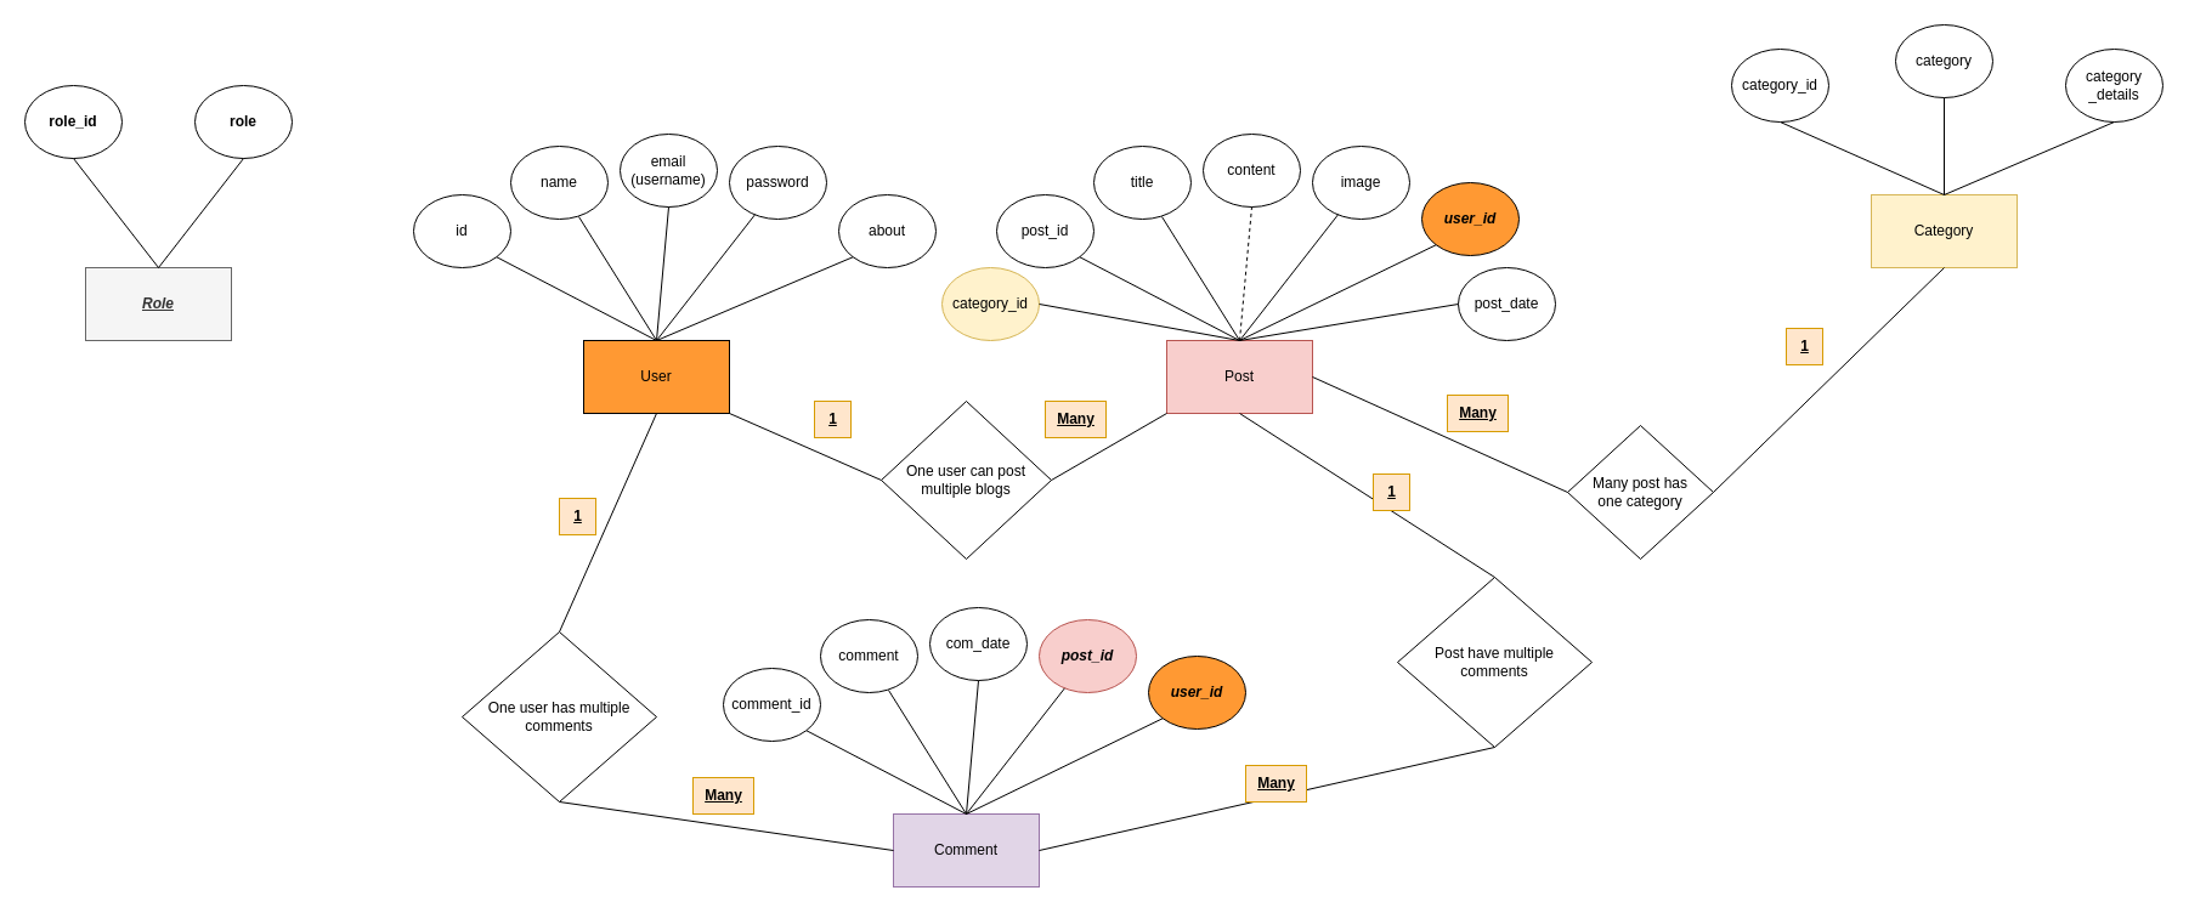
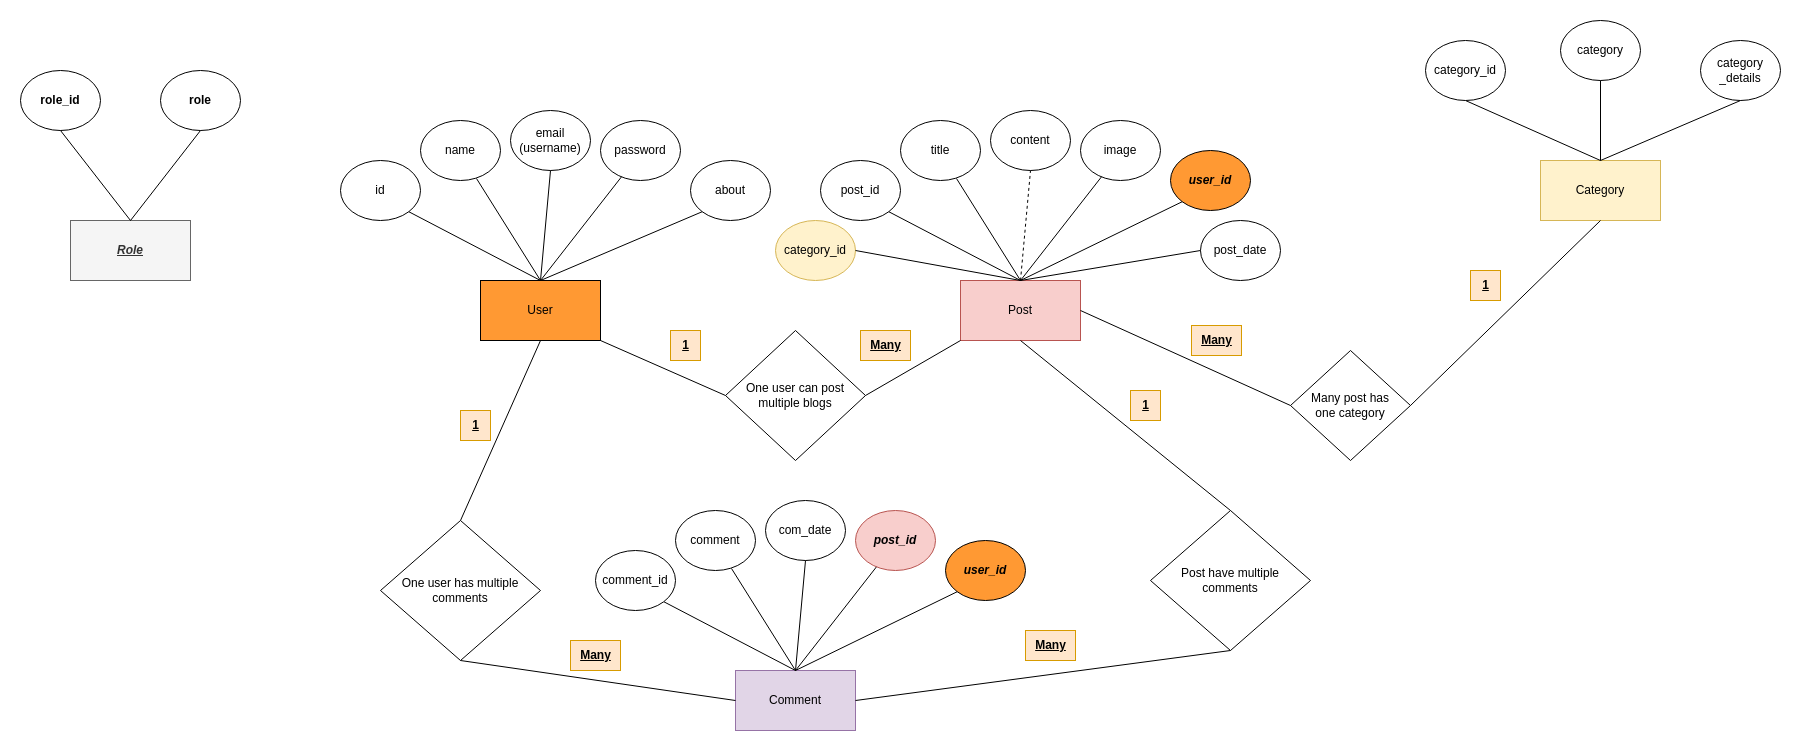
  <mxCell id="0" />
  <mxCell id="1" parent="0" />
  <mxCell id="2" value="User" style="rounded=0;whiteSpace=wrap;html=1;strokeColor=default;fillColor=#FF9933;" parent="1" vertex="1"><mxGeometry x="480" y="280" width="120" height="60" as="geometry" /></mxCell>
  <mxCell id="3" value="id" style="ellipse;whiteSpace=wrap;html=1;" parent="1" vertex="1"><mxGeometry x="340" y="160" width="80" height="60" as="geometry" /></mxCell>
  <mxCell id="4" value="" style="endArrow=none;html=1;rounded=0;entryX=1;entryY=1;entryDx=0;entryDy=0;exitX=0.5;exitY=0;exitDx=0;exitDy=0;" parent="1" source="2" target="3" edge="1"><mxGeometry width="50" height="50" relative="1" as="geometry"><mxPoint x="410" y="270" as="sourcePoint" /><mxPoint x="460" y="220" as="targetPoint" /></mxGeometry></mxCell>
  <mxCell id="5" value="" style="endArrow=none;html=1;rounded=0;entryX=0.7;entryY=0.967;entryDx=0;entryDy=0;exitX=0.5;exitY=0;exitDx=0;exitDy=0;entryPerimeter=0;" parent="1" source="2" target="6" edge="1"><mxGeometry width="50" height="50" relative="1" as="geometry"><mxPoint x="620" y="260" as="sourcePoint" /><mxPoint x="540" y="200" as="targetPoint" /></mxGeometry></mxCell>
  <mxCell id="6" value="name" style="ellipse;whiteSpace=wrap;html=1;" parent="1" vertex="1"><mxGeometry x="420" y="120" width="80" height="60" as="geometry" /></mxCell>
  <mxCell id="7" value="email (username)" style="ellipse;whiteSpace=wrap;html=1;" parent="1" vertex="1"><mxGeometry x="510" y="110" width="80" height="60" as="geometry" /></mxCell>
  <mxCell id="8" value="" style="endArrow=none;html=1;rounded=0;exitX=0.5;exitY=0;exitDx=0;exitDy=0;entryX=0.5;entryY=1;entryDx=0;entryDy=0;" parent="1" source="2" target="7" edge="1"><mxGeometry width="50" height="50" relative="1" as="geometry"><mxPoint x="540" y="280" as="sourcePoint" /><mxPoint x="550" y="180" as="targetPoint" /></mxGeometry></mxCell>
  <mxCell id="9" value="" style="endArrow=none;html=1;rounded=0;entryX=0.275;entryY=0.917;entryDx=0;entryDy=0;exitX=0.5;exitY=0;exitDx=0;exitDy=0;entryPerimeter=0;" parent="1" source="2" target="10" edge="1"><mxGeometry width="50" height="50" relative="1" as="geometry"><mxPoint x="630" y="280" as="sourcePoint" /><mxPoint x="720" y="190" as="targetPoint" /></mxGeometry></mxCell>
  <mxCell id="10" value="password" style="ellipse;whiteSpace=wrap;html=1;" parent="1" vertex="1"><mxGeometry x="600" y="120" width="80" height="60" as="geometry" /></mxCell>
  <mxCell id="11" value="about" style="ellipse;whiteSpace=wrap;html=1;" parent="1" vertex="1"><mxGeometry x="690" y="160" width="80" height="60" as="geometry" /></mxCell>
  <mxCell id="12" value="" style="endArrow=none;html=1;rounded=0;entryX=0;entryY=1;entryDx=0;entryDy=0;exitX=0.5;exitY=0;exitDx=0;exitDy=0;" parent="1" source="2" target="11" edge="1"><mxGeometry width="50" height="50" relative="1" as="geometry"><mxPoint x="630" y="290" as="sourcePoint" /><mxPoint x="810" y="200" as="targetPoint" /></mxGeometry></mxCell>
  <mxCell id="13" value="Post" style="rounded=0;whiteSpace=wrap;html=1;fillColor=#f8cecc;strokeColor=#b85450;" parent="1" vertex="1"><mxGeometry x="960" y="280" width="120" height="60" as="geometry" /></mxCell>
  <mxCell id="14" value="post_id" style="ellipse;whiteSpace=wrap;html=1;" parent="1" vertex="1"><mxGeometry x="820" y="160" width="80" height="60" as="geometry" /></mxCell>
  <mxCell id="15" value="" style="endArrow=none;html=1;rounded=0;entryX=1;entryY=1;entryDx=0;entryDy=0;exitX=0.5;exitY=0;exitDx=0;exitDy=0;" parent="1" source="13" target="14" edge="1"><mxGeometry width="50" height="50" relative="1" as="geometry"><mxPoint x="890" y="270" as="sourcePoint" /><mxPoint x="940" y="220" as="targetPoint" /></mxGeometry></mxCell>
  <mxCell id="16" value="" style="endArrow=none;html=1;rounded=0;entryX=0.7;entryY=0.967;entryDx=0;entryDy=0;exitX=0.5;exitY=0;exitDx=0;exitDy=0;entryPerimeter=0;" parent="1" source="13" target="17" edge="1"><mxGeometry width="50" height="50" relative="1" as="geometry"><mxPoint x="1100" y="260" as="sourcePoint" /><mxPoint x="1020" y="200" as="targetPoint" /></mxGeometry></mxCell>
  <mxCell id="17" value="title" style="ellipse;whiteSpace=wrap;html=1;" parent="1" vertex="1"><mxGeometry x="900" y="120" width="80" height="60" as="geometry" /></mxCell>
  <mxCell id="18" value="content" style="ellipse;whiteSpace=wrap;html=1;" parent="1" vertex="1"><mxGeometry x="990" y="110" width="80" height="60" as="geometry" /></mxCell>
  <mxCell id="19" value="" style="endArrow=none;html=1;rounded=0;exitX=0.5;exitY=0;exitDx=0;exitDy=0;entryX=0.5;entryY=1;entryDx=0;entryDy=0;dashed=1;" parent="1" source="13" target="18" edge="1"><mxGeometry width="50" height="50" relative="1" as="geometry"><mxPoint x="1020" y="280" as="sourcePoint" /><mxPoint x="1030" y="180" as="targetPoint" /></mxGeometry></mxCell>
  <mxCell id="20" value="" style="endArrow=none;html=1;rounded=0;entryX=0.275;entryY=0.917;entryDx=0;entryDy=0;exitX=0.5;exitY=0;exitDx=0;exitDy=0;entryPerimeter=0;" parent="1" source="13" target="21" edge="1"><mxGeometry width="50" height="50" relative="1" as="geometry"><mxPoint x="1110" y="280" as="sourcePoint" /><mxPoint x="1200" y="190" as="targetPoint" /></mxGeometry></mxCell>
  <mxCell id="21" value="image" style="ellipse;whiteSpace=wrap;html=1;" parent="1" vertex="1"><mxGeometry x="1080" y="120" width="80" height="60" as="geometry" /></mxCell>
  <mxCell id="22" value="&lt;b&gt;&lt;i&gt;user_id&lt;/i&gt;&lt;/b&gt;" style="ellipse;whiteSpace=wrap;html=1;fillColor=#FF9933;" parent="1" vertex="1"><mxGeometry x="1170" y="150" width="80" height="60" as="geometry" /></mxCell>
  <mxCell id="23" value="" style="endArrow=none;html=1;rounded=0;entryX=0;entryY=1;entryDx=0;entryDy=0;exitX=0.5;exitY=0;exitDx=0;exitDy=0;" parent="1" source="13" target="22" edge="1"><mxGeometry width="50" height="50" relative="1" as="geometry"><mxPoint x="1110" y="290" as="sourcePoint" /><mxPoint x="1290" y="200" as="targetPoint" /></mxGeometry></mxCell>
  <mxCell id="24" value="One user can post multiple blogs" style="rhombus;whiteSpace=wrap;html=1;" parent="1" vertex="1"><mxGeometry x="725" y="330" width="140" height="130" as="geometry" /></mxCell>
  <mxCell id="25" value="" style="endArrow=none;html=1;rounded=0;entryX=1;entryY=1;entryDx=0;entryDy=0;exitX=0;exitY=0.5;exitDx=0;exitDy=0;" parent="1" source="24" target="2" edge="1"><mxGeometry width="50" height="50" relative="1" as="geometry"><mxPoint x="660" y="380" as="sourcePoint" /><mxPoint x="710" y="330" as="targetPoint" /></mxGeometry></mxCell>
  <mxCell id="26" value="" style="endArrow=none;html=1;rounded=0;entryX=0;entryY=1;entryDx=0;entryDy=0;exitX=1;exitY=0.5;exitDx=0;exitDy=0;" parent="1" source="24" target="13" edge="1"><mxGeometry width="50" height="50" relative="1" as="geometry"><mxPoint x="860" y="410" as="sourcePoint" /><mxPoint x="910" y="360" as="targetPoint" /></mxGeometry></mxCell>
  <mxCell id="27" value="&lt;b&gt;&lt;u&gt;1&lt;/u&gt;&lt;/b&gt;" style="text;html=1;align=center;verticalAlign=middle;resizable=0;points=[];autosize=1;strokeColor=#d79b00;fillColor=#ffe6cc;" parent="1" vertex="1"><mxGeometry x="670" y="330" width="30" height="30" as="geometry" /></mxCell>
  <mxCell id="28" value="&lt;b&gt;&lt;u&gt;Many&lt;/u&gt;&lt;/b&gt;" style="text;html=1;align=center;verticalAlign=middle;resizable=0;points=[];autosize=1;strokeColor=#d79b00;fillColor=#ffe6cc;" parent="1" vertex="1"><mxGeometry x="860" y="330" width="50" height="30" as="geometry" /></mxCell>
  <mxCell id="29" value="post_date" style="ellipse;whiteSpace=wrap;html=1;" parent="1" vertex="1"><mxGeometry x="1200" y="220" width="80" height="60" as="geometry" /></mxCell>
  <mxCell id="30" value="" style="endArrow=none;html=1;rounded=0;entryX=0;entryY=0.5;entryDx=0;entryDy=0;exitX=0.5;exitY=0;exitDx=0;exitDy=0;" parent="1" source="13" target="29" edge="1"><mxGeometry width="50" height="50" relative="1" as="geometry"><mxPoint x="1140" y="380" as="sourcePoint" /><mxPoint x="1320" y="290" as="targetPoint" /></mxGeometry></mxCell>
  <mxCell id="31" value="Comment" style="rounded=0;whiteSpace=wrap;html=1;fillColor=#e1d5e7;strokeColor=#9673a6;" parent="1" vertex="1"><mxGeometry x="735" y="670" width="120" height="60" as="geometry" /></mxCell>
  <mxCell id="32" value="" style="endArrow=none;html=1;rounded=0;entryX=1;entryY=1;entryDx=0;entryDy=0;exitX=0.5;exitY=0;exitDx=0;exitDy=0;" parent="1" source="31" target="41" edge="1"><mxGeometry width="50" height="50" relative="1" as="geometry"><mxPoint x="665" y="660" as="sourcePoint" /><mxPoint x="715" y="610" as="targetPoint" /></mxGeometry></mxCell>
  <mxCell id="33" value="" style="endArrow=none;html=1;rounded=0;entryX=0.7;entryY=0.967;entryDx=0;entryDy=0;exitX=0.5;exitY=0;exitDx=0;exitDy=0;entryPerimeter=0;" parent="1" source="31" target="34" edge="1"><mxGeometry width="50" height="50" relative="1" as="geometry"><mxPoint x="875" y="650" as="sourcePoint" /><mxPoint x="795" y="590" as="targetPoint" /></mxGeometry></mxCell>
  <mxCell id="34" value="comment" style="ellipse;whiteSpace=wrap;html=1;" parent="1" vertex="1"><mxGeometry x="675" y="510" width="80" height="60" as="geometry" /></mxCell>
  <mxCell id="35" value="com_date" style="ellipse;whiteSpace=wrap;html=1;" parent="1" vertex="1"><mxGeometry x="765" y="500" width="80" height="60" as="geometry" /></mxCell>
  <mxCell id="36" value="" style="endArrow=none;html=1;rounded=0;exitX=0.5;exitY=0;exitDx=0;exitDy=0;entryX=0.5;entryY=1;entryDx=0;entryDy=0;" parent="1" source="31" target="35" edge="1"><mxGeometry width="50" height="50" relative="1" as="geometry"><mxPoint x="795" y="670" as="sourcePoint" /><mxPoint x="805" y="570" as="targetPoint" /></mxGeometry></mxCell>
  <mxCell id="37" value="" style="endArrow=none;html=1;rounded=0;entryX=0.275;entryY=0.917;entryDx=0;entryDy=0;exitX=0.5;exitY=0;exitDx=0;exitDy=0;entryPerimeter=0;" parent="1" source="31" target="38" edge="1"><mxGeometry width="50" height="50" relative="1" as="geometry"><mxPoint x="885" y="670" as="sourcePoint" /><mxPoint x="975" y="580" as="targetPoint" /></mxGeometry></mxCell>
  <mxCell id="38" value="&lt;b&gt;&lt;i&gt;post_id&lt;/i&gt;&lt;/b&gt;" style="ellipse;whiteSpace=wrap;html=1;fillColor=#f8cecc;strokeColor=#b85450;" parent="1" vertex="1"><mxGeometry x="855" y="510" width="80" height="60" as="geometry" /></mxCell>
  <mxCell id="39" value="&lt;b&gt;&lt;i&gt;user_id&lt;/i&gt;&lt;/b&gt;" style="ellipse;whiteSpace=wrap;html=1;fillColor=#FF9933;" parent="1" vertex="1"><mxGeometry x="945" y="540" width="80" height="60" as="geometry" /></mxCell>
  <mxCell id="40" value="" style="endArrow=none;html=1;rounded=0;entryX=0;entryY=1;entryDx=0;entryDy=0;exitX=0.5;exitY=0;exitDx=0;exitDy=0;" parent="1" source="31" target="39" edge="1"><mxGeometry width="50" height="50" relative="1" as="geometry"><mxPoint x="885" y="680" as="sourcePoint" /><mxPoint x="1065" y="590" as="targetPoint" /></mxGeometry></mxCell>
  <mxCell id="41" value="comment_id" style="ellipse;whiteSpace=wrap;html=1;" parent="1" vertex="1"><mxGeometry x="595" y="550" width="80" height="60" as="geometry" /></mxCell>
  <mxCell id="42" value="One user has multiple comments" style="rhombus;whiteSpace=wrap;html=1;" parent="1" vertex="1"><mxGeometry y="520" width="160" height="140" as="geometry" x="380" /></mxCell>
  <mxCell id="43" value="" style="endArrow=none;html=1;rounded=0;entryX=0.5;entryY=1;entryDx=0;entryDy=0;exitX=0.5;exitY=0;exitDx=0;exitDy=0;" parent="1" source="42" target="2" edge="1"><mxGeometry width="50" height="50" relative="1" as="geometry"><mxPoint x="245" y="450" as="sourcePoint" /><mxPoint x="255" y="400" as="targetPoint" /></mxGeometry></mxCell>
  <mxCell id="44" value="" style="endArrow=none;html=1;rounded=0;entryX=0;entryY=0.5;entryDx=0;entryDy=0;exitX=0.5;exitY=1;exitDx=0;exitDy=0;" parent="1" source="42" target="31" edge="1"><mxGeometry width="50" height="50" relative="1" as="geometry"><mxPoint x="915" y="850" as="sourcePoint" /><mxPoint x="685" y="580" as="targetPoint" /></mxGeometry></mxCell>
  <mxCell id="45" value="" style="endArrow=none;html=1;rounded=0;entryX=1;entryY=0.5;entryDx=0;entryDy=0;exitX=0.5;exitY=1;exitDx=0;exitDy=0;" parent="1" source="46" target="31" edge="1"><mxGeometry width="50" height="50" relative="1" as="geometry"><mxPoint x="1715" y="810" as="sourcePoint" /><mxPoint x="1535" y="660" as="targetPoint" /></mxGeometry></mxCell>
- <mxCell id="46" value="Post have multiple &lt;br&gt;comments" style="rhombus;whiteSpace=wrap;html=1;" parent="1" vertex="1"><mxGeometry x="1150" y="475" width="160" height="140" as="geometry" /></mxCell>
+ <mxCell id="46" value="Post have multiple &lt;br&gt;comments" style="rhombus;whiteSpace=wrap;html=1;" parent="1" vertex="1"><mxGeometry x="1150" y="510" width="160" height="140" as="geometry" /></mxCell>
  <mxCell id="47" value="" style="endArrow=none;html=1;rounded=0;entryX=0.5;entryY=1;entryDx=0;entryDy=0;exitX=0.5;exitY=0;exitDx=0;exitDy=0;" parent="1" source="46" target="13" edge="1"><mxGeometry width="50" height="50" relative="1" as="geometry"><mxPoint x="1045" y="410" as="sourcePoint" /><mxPoint x="1340" y="300" as="targetPoint" /></mxGeometry></mxCell>
  <mxCell id="48" value="&lt;b&gt;&lt;u&gt;1&lt;/u&gt;&lt;/b&gt;" style="text;html=1;align=center;verticalAlign=middle;resizable=0;points=[];autosize=1;strokeColor=#d79b00;fillColor=#ffe6cc;" parent="1" vertex="1"><mxGeometry x="460" y="410" width="30" height="30" as="geometry" /></mxCell>
  <mxCell id="49" value="&lt;b&gt;&lt;u&gt;Many&lt;/u&gt;&lt;/b&gt;" style="text;html=1;align=center;verticalAlign=middle;resizable=0;points=[];autosize=1;strokeColor=#d79b00;fillColor=#ffe6cc;" parent="1" vertex="1"><mxGeometry x="570" y="640" width="50" height="30" as="geometry" /></mxCell>
  <mxCell id="50" value="&lt;b&gt;&lt;u&gt;1&lt;/u&gt;&lt;/b&gt;" style="text;html=1;align=center;verticalAlign=middle;resizable=0;points=[];autosize=1;strokeColor=#d79b00;fillColor=#ffe6cc;" parent="1" vertex="1"><mxGeometry x="1130" y="390" width="30" height="30" as="geometry" /></mxCell>
  <mxCell id="51" value="&lt;b&gt;&lt;u&gt;Many&lt;/u&gt;&lt;/b&gt;" style="text;html=1;align=center;verticalAlign=middle;resizable=0;points=[];autosize=1;strokeColor=#d79b00;fillColor=#ffe6cc;" parent="1" vertex="1"><mxGeometry x="1025" y="630" width="50" height="30" as="geometry" /></mxCell>
  <mxCell id="52" value="Category" style="rounded=0;whiteSpace=wrap;html=1;fillColor=#fff2cc;strokeColor=#d6b656;" parent="1" vertex="1"><mxGeometry x="1540" y="160" width="120" height="60" as="geometry" /></mxCell>
  <mxCell id="53" value="category" style="ellipse;whiteSpace=wrap;html=1;" parent="1" vertex="1"><mxGeometry x="1560" y="20" width="80" height="60" as="geometry" /></mxCell>
  <mxCell id="54" value="" style="endArrow=none;html=1;rounded=0;entryX=0.5;entryY=1;entryDx=0;entryDy=0;exitX=0.5;exitY=0;exitDx=0;exitDy=0;" parent="1" source="52" target="53" edge="1"><mxGeometry width="50" height="50" relative="1" as="geometry"><mxPoint x="1620" y="160" as="sourcePoint" /><mxPoint x="1800" y="70" as="targetPoint" /></mxGeometry></mxCell>
  <mxCell id="55" value="" style="endArrow=none;html=1;rounded=0;entryX=0.5;entryY=1;entryDx=0;entryDy=0;exitX=0.5;exitY=0;exitDx=0;exitDy=0;" parent="1" source="52" target="56" edge="1"><mxGeometry width="50" height="50" relative="1" as="geometry"><mxPoint x="1545" y="180" as="sourcePoint" /><mxPoint x="1615" y="90" as="targetPoint" /></mxGeometry></mxCell>
  <mxCell id="56" value="category_id" style="ellipse;whiteSpace=wrap;html=1;" parent="1" vertex="1"><mxGeometry x="1425" y="40" width="80" height="60" as="geometry" /></mxCell>
  <mxCell id="57" value="Many post has&lt;br&gt;one category" style="rhombus;whiteSpace=wrap;html=1;" parent="1" vertex="1"><mxGeometry x="1290" y="350" width="120" height="110" as="geometry" /></mxCell>
  <mxCell id="58" value="" style="endArrow=none;html=1;rounded=0;entryX=0;entryY=0.5;entryDx=0;entryDy=0;exitX=1;exitY=0.5;exitDx=0;exitDy=0;" parent="1" source="13" target="57" edge="1"><mxGeometry width="50" height="50" relative="1" as="geometry"><mxPoint x="1220" y="360" as="sourcePoint" /><mxPoint x="1270" y="310" as="targetPoint" /></mxGeometry></mxCell>
  <mxCell id="59" value="" style="endArrow=none;html=1;rounded=0;exitX=1;exitY=0.5;exitDx=0;exitDy=0;entryX=0.5;entryY=1;entryDx=0;entryDy=0;" parent="1" source="57" target="52" edge="1"><mxGeometry width="50" height="50" relative="1" as="geometry"><mxPoint x="1420" y="320" as="sourcePoint" /><mxPoint x="1470" y="270" as="targetPoint" /></mxGeometry></mxCell>
  <mxCell id="60" value="&lt;b&gt;&lt;u&gt;1&lt;/u&gt;&lt;/b&gt;" style="text;html=1;align=center;verticalAlign=middle;resizable=0;points=[];autosize=1;strokeColor=#d79b00;fillColor=#ffe6cc;" parent="1" vertex="1"><mxGeometry x="1470" y="270" width="30" height="30" as="geometry" /></mxCell>
  <mxCell id="61" value="&lt;b&gt;&lt;u&gt;Many&lt;/u&gt;&lt;/b&gt;" style="text;html=1;align=center;verticalAlign=middle;resizable=0;points=[];autosize=1;strokeColor=#d79b00;fillColor=#ffe6cc;" parent="1" vertex="1"><mxGeometry x="1191" y="325" width="50" height="30" as="geometry" /></mxCell>
  <mxCell id="62" value="category_id" style="ellipse;whiteSpace=wrap;html=1;fillColor=#fff2cc;strokeColor=#d6b656;" parent="1" vertex="1"><mxGeometry x="775" y="220" width="80" height="60" as="geometry" /></mxCell>
  <mxCell id="63" value="" style="endArrow=none;html=1;rounded=0;entryX=1;entryY=0.5;entryDx=0;entryDy=0;" parent="1" target="62" edge="1"><mxGeometry width="50" height="50" relative="1" as="geometry"><mxPoint x="1020" y="280" as="sourcePoint" /><mxPoint x="895" y="280" as="targetPoint" /></mxGeometry></mxCell>
  <mxCell id="64" value="&lt;b&gt;&lt;i&gt;&lt;u&gt;Role&lt;/u&gt;&lt;/i&gt;&lt;/b&gt;" style="rounded=0;whiteSpace=wrap;html=1;fillColor=#f5f5f5;fontColor=#333333;strokeColor=#666666;" parent="1" vertex="1"><mxGeometry x="70" y="220" width="120" height="60" as="geometry" /></mxCell>
  <mxCell id="65" value="&lt;b&gt;role_id&lt;/b&gt;" style="ellipse;whiteSpace=wrap;html=1;" parent="1" vertex="1"><mxGeometry x="20" y="70" width="80" height="60" as="geometry" /></mxCell>
  <mxCell id="66" value="" style="endArrow=none;html=1;rounded=0;entryX=0.5;entryY=1;entryDx=0;entryDy=0;" parent="1" target="65" edge="1"><mxGeometry width="50" height="50" relative="1" as="geometry"><mxPoint x="130" y="220" as="sourcePoint" /><mxPoint x="130" y="130" as="targetPoint" /></mxGeometry></mxCell>
  <mxCell id="67" value="&lt;b&gt;role&lt;/b&gt;" style="ellipse;whiteSpace=wrap;html=1;" parent="1" vertex="1"><mxGeometry x="160" y="70" width="80" height="60" as="geometry" /></mxCell>
  <mxCell id="68" value="" style="endArrow=none;html=1;rounded=0;entryX=0.5;entryY=1;entryDx=0;entryDy=0;exitX=0.5;exitY=0;exitDx=0;exitDy=0;" parent="1" source="64" target="67" edge="1"><mxGeometry width="50" height="50" relative="1" as="geometry"><mxPoint x="210" y="190" as="sourcePoint" /><mxPoint x="210" y="110" as="targetPoint" /></mxGeometry></mxCell>
  <mxCell id="69" value="&lt;font style=&quot;font-size: 12px;&quot;&gt;category&lt;br&gt;_details&lt;/font&gt;" style="ellipse;whiteSpace=wrap;html=1;" parent="1" vertex="1"><mxGeometry x="1700" y="40" width="80" height="60" as="geometry" /></mxCell>
  <mxCell id="70" value="" style="endArrow=none;html=1;rounded=0;entryX=0.5;entryY=1;entryDx=0;entryDy=0;exitX=0.5;exitY=0;exitDx=0;exitDy=0;" parent="1" source="52" target="69" edge="1"><mxGeometry width="50" height="50" relative="1" as="geometry"><mxPoint x="1700" y="180" as="sourcePoint" /><mxPoint x="1900" y="90" as="targetPoint" /></mxGeometry></mxCell>
